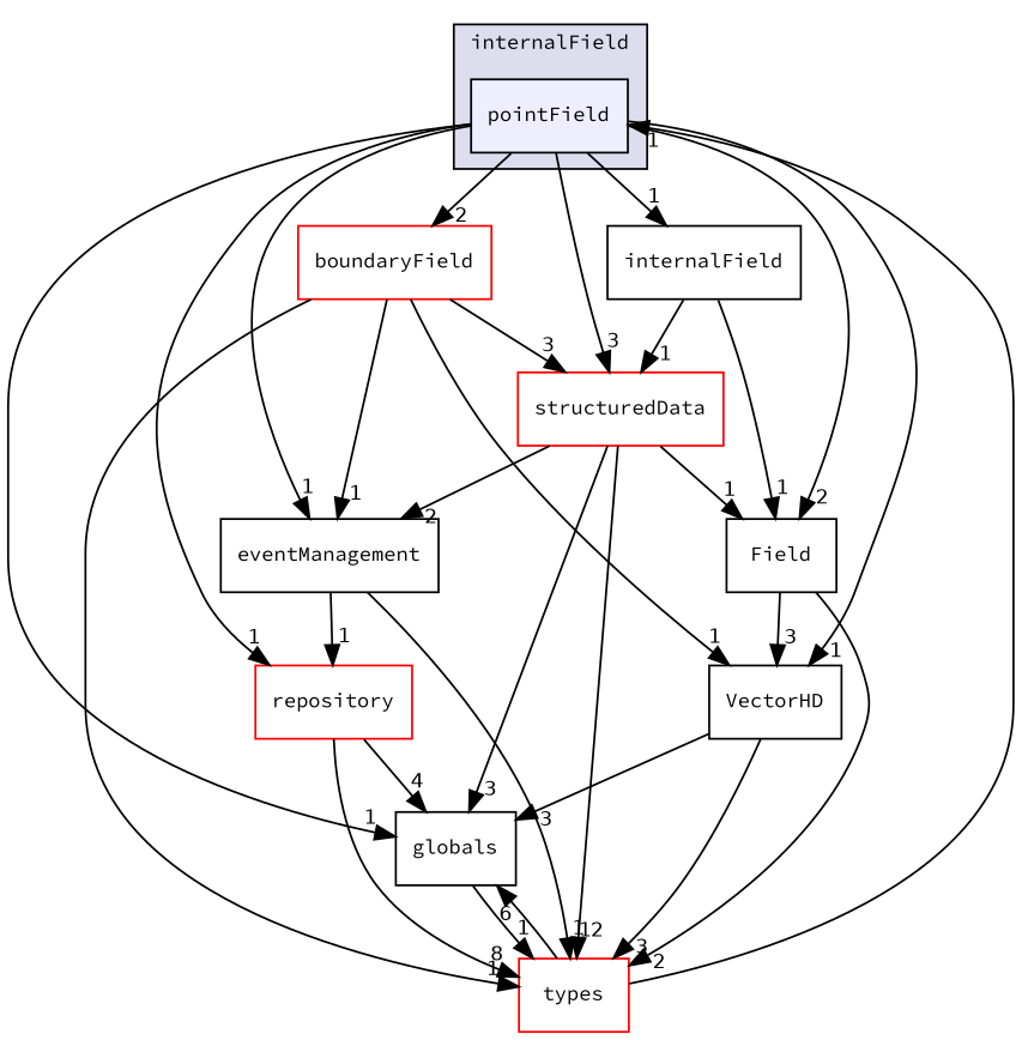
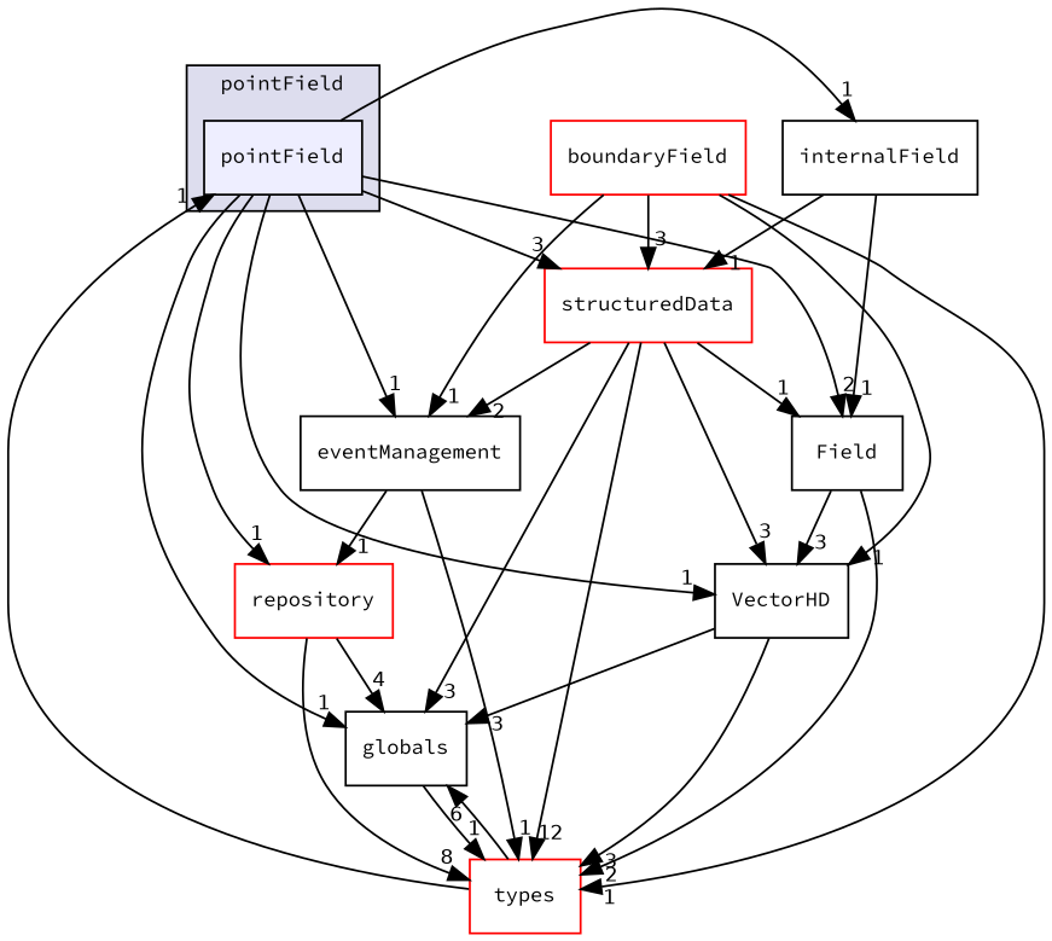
  digraph {
    compound=true
    fontname="Source Code Pro"
    node [fontname="Source Code Pro" fontsize=10 shape=box]
    edge [fontname="Source Code Pro" headlabel=1 labeldistance=1.5 labelfontname=Helvetica labelfontsize=10]
    n1 [fillcolor="#eeeeff" label=pointField pencolor=black style=filled]
    n2 [label=eventManagement]
    n3 [color=red fillcolor=white label=structuredData style=filled]
    n4 [color=red fillcolor=white label=repository style=filled]
    n5 [label=Field]
    n6 [label=internalField]
    n7 [color=red fillcolor=white label=boundaryField style=filled]
    n8 [label=globals]
    n9 [label=VectorHD]
    n10 [color=red fillcolor=white label=types style=filled]
    subgraph cluster_1 {
      bgcolor="#ddddee"
      fontsize=10
-     label=internalField
+     label=pointField
      pencolor=black
      n1
    }
    n1 -> n2
    n1 -> n3 [headlabel=3]
    n1 -> n4
    n1 -> n5 [headlabel=2]
    n1 -> n6
-   n1 -> n7 [headlabel=2]
    n1 -> n8
    n1 -> n9
    n2 -> n4
    n2 -> n10
    n3 -> n2 [headlabel=2]
    n3 -> n5
    n3 -> n8 [headlabel=3]
+   n3 -> n9 [headlabel=3]
    n3 -> n10 [headlabel=12]
    n4 -> n8 [headlabel=4]
    n4 -> n10 [headlabel=8]
    n5 -> n9 [headlabel=3]
    n5 -> n10 [headlabel=2]
    n6 -> n3
    n6 -> n5
    n7 -> n2
    n7 -> n3 [headlabel=3]
    n7 -> n9
    n7 -> n10
    n8 -> n10
    n9 -> n8 [headlabel=3]
    n9 -> n10 [headlabel=3]
    n10 -> n1
    n10 -> n8 [headlabel=6]
  }
